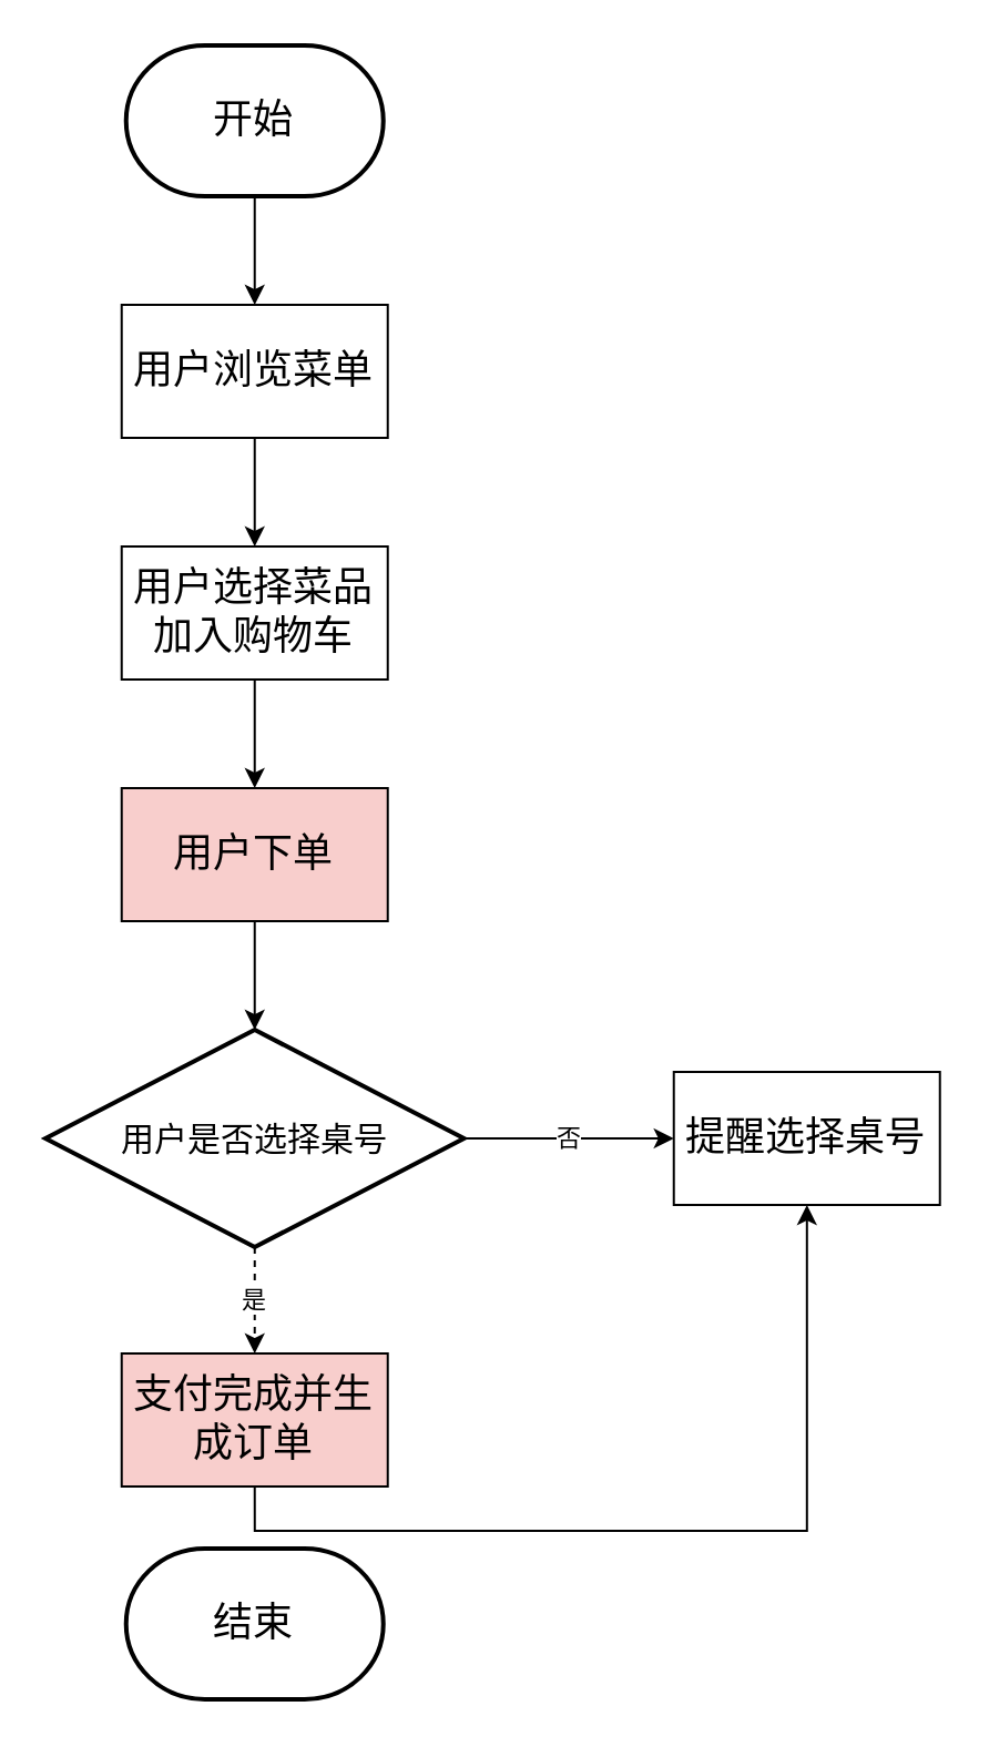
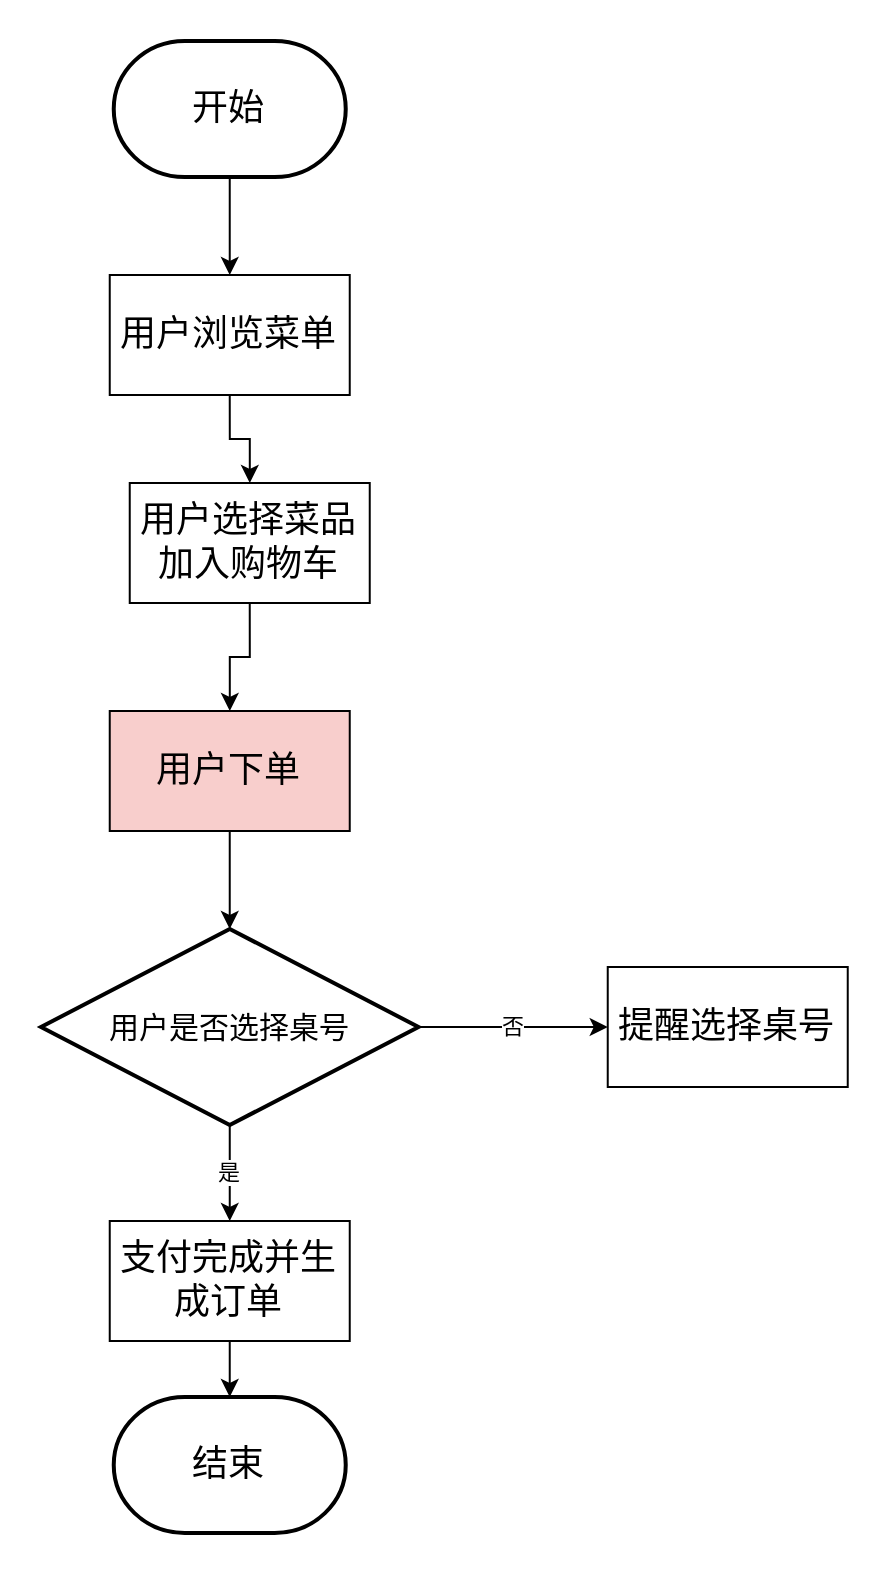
  <mxCell id="0" />
  <mxCell id="1" parent="0" />
  <mxCell id="2" style="edgeStyle=orthogonalEdgeStyle;rounded=0;orthogonalLoop=1;jettySize=auto;html=1;exitX=0.5;exitY=1;exitDx=0;exitDy=0;exitPerimeter=0;" edge="1" parent="1" source="3" target="5"><mxGeometry relative="1" as="geometry" /></mxCell>
  <mxCell id="3" value="开始" style="strokeWidth=2;html=1;shape=mxgraph.flowchart.terminator;whiteSpace=wrap;fontSize=18;" vertex="1" parent="1"><mxGeometry x="56.37" y="20" width="116" height="68" as="geometry" /></mxCell>
  <mxCell id="4" style="edgeStyle=orthogonalEdgeStyle;rounded=0;orthogonalLoop=1;jettySize=auto;html=1;exitX=0.5;exitY=1;exitDx=0;exitDy=0;" edge="1" parent="1" source="5" target="7"><mxGeometry relative="1" as="geometry" /></mxCell>
  <mxCell id="5" value="用户浏览菜单" style="rounded=0;whiteSpace=wrap;html=1;fontSize=18;" vertex="1" parent="1"><mxGeometry x="54.37" y="137" width="120" height="60" as="geometry" /></mxCell>
  <mxCell id="6" style="edgeStyle=orthogonalEdgeStyle;rounded=0;orthogonalLoop=1;jettySize=auto;html=1;exitX=0.5;exitY=1;exitDx=0;exitDy=0;" edge="1" parent="1" source="7" target="9"><mxGeometry relative="1" as="geometry" /></mxCell>
- <mxCell id="7" value="用户选择菜品加入购物车" style="rounded=0;whiteSpace=wrap;html=1;fontSize=18;" vertex="1" parent="1"><mxGeometry x="54.37" y="246" width="120" height="60" as="geometry" /></mxCell>
+ <mxCell id="7" value="用户选择菜品加入购物车" style="rounded=0;whiteSpace=wrap;html=1;fontSize=18;" vertex="1" parent="1"><mxGeometry x="64.37" y="241" width="120" height="60" as="geometry" /></mxCell>
  <mxCell id="8" style="edgeStyle=orthogonalEdgeStyle;rounded=0;orthogonalLoop=1;jettySize=auto;html=1;exitX=0.5;exitY=1;exitDx=0;exitDy=0;entryX=0.5;entryY=0;entryDx=0;entryDy=0;entryPerimeter=0;" edge="1" parent="1" source="9" target="12"><mxGeometry relative="1" as="geometry" /></mxCell>
  <mxCell id="9" value="用户下单" style="rounded=0;whiteSpace=wrap;html=1;fontSize=18;fillColor=#f8cecc;" vertex="1" parent="1"><mxGeometry x="54.37" y="355" width="120" height="60" as="geometry" /></mxCell>
- <mxCell id="10" value="是" style="edgeStyle=orthogonalEdgeStyle;rounded=0;orthogonalLoop=1;jettySize=auto;html=1;exitX=0.5;exitY=1;exitDx=0;exitDy=0;exitPerimeter=0;entryX=0.5;entryY=0;entryDx=0;entryDy=0;dashed=1;" edge="1" parent="1" source="12" target="14"><mxGeometry relative="1" as="geometry" /></mxCell>
+ <mxCell id="10" value="是" style="edgeStyle=orthogonalEdgeStyle;rounded=0;orthogonalLoop=1;jettySize=auto;html=1;exitX=0.5;exitY=1;exitDx=0;exitDy=0;exitPerimeter=0;entryX=0.5;entryY=0;entryDx=0;entryDy=0;" edge="1" parent="1" source="12" target="14"><mxGeometry relative="1" as="geometry" /></mxCell>
  <mxCell id="11" value="否" style="edgeStyle=orthogonalEdgeStyle;rounded=0;orthogonalLoop=1;jettySize=auto;html=1;exitX=1;exitY=0.5;exitDx=0;exitDy=0;exitPerimeter=0;" edge="1" parent="1" source="12" target="15"><mxGeometry relative="1" as="geometry" /></mxCell>
  <mxCell id="12" value="&lt;font style=&quot;font-size: 15px;&quot;&gt;用户是否选择桌号&lt;/font&gt;" style="strokeWidth=2;html=1;shape=mxgraph.flowchart.decision;whiteSpace=wrap;" vertex="1" parent="1"><mxGeometry x="20" y="464" width="188.75" height="98" as="geometry" /></mxCell>
- <mxCell id="13" style="edgeStyle=orthogonalEdgeStyle;rounded=0;orthogonalLoop=1;jettySize=auto;html=1;exitX=0.5;exitY=1;exitDx=0;exitDy=0;" edge="1" parent="1" source="14" target="15"><mxGeometry relative="1" as="geometry" /></mxCell>
- <mxCell id="14" value="支付完成并生成订单" style="rounded=0;whiteSpace=wrap;html=1;fontSize=18;fillColor=#f8cecc;" vertex="1" parent="1"><mxGeometry x="54.37" y="610" width="120" height="60" as="geometry" /></mxCell>
+ <mxCell id="13" style="edgeStyle=orthogonalEdgeStyle;rounded=0;orthogonalLoop=1;jettySize=auto;html=1;exitX=0.5;exitY=1;exitDx=0;exitDy=0;entryX=0.5;entryY=0;entryDx=0;entryDy=0;entryPerimeter=0;" edge="1" parent="1" source="14" target="16"><mxGeometry relative="1" as="geometry" /></mxCell>
+ <mxCell id="14" value="支付完成并生成订单" style="rounded=0;whiteSpace=wrap;html=1;fontSize=18;" vertex="1" parent="1"><mxGeometry x="54.37" y="610" width="120" height="60" as="geometry" /></mxCell>
  <mxCell id="15" value="提醒选择桌号" style="rounded=0;whiteSpace=wrap;html=1;fontSize=18;" vertex="1" parent="1"><mxGeometry x="303.37" y="483" width="120" height="60" as="geometry" /></mxCell>
  <mxCell id="16" value="结束" style="strokeWidth=2;html=1;shape=mxgraph.flowchart.terminator;whiteSpace=wrap;fontSize=18;" vertex="1" parent="1"><mxGeometry x="56.37" y="698" width="116" height="68" as="geometry" /></mxCell>
